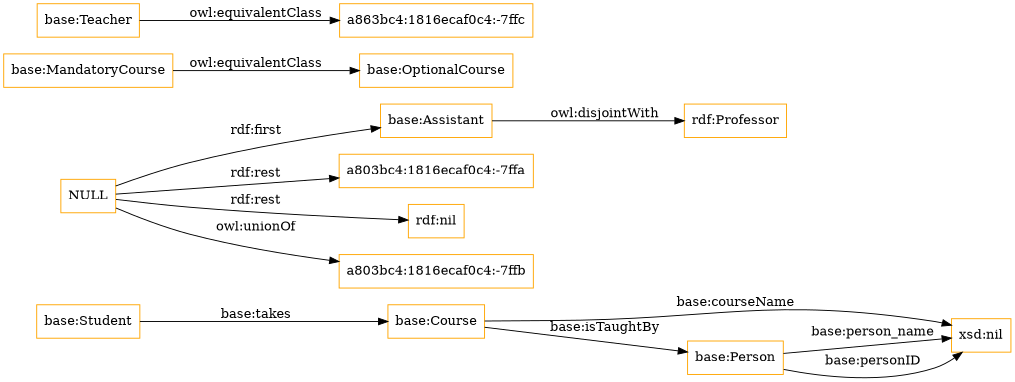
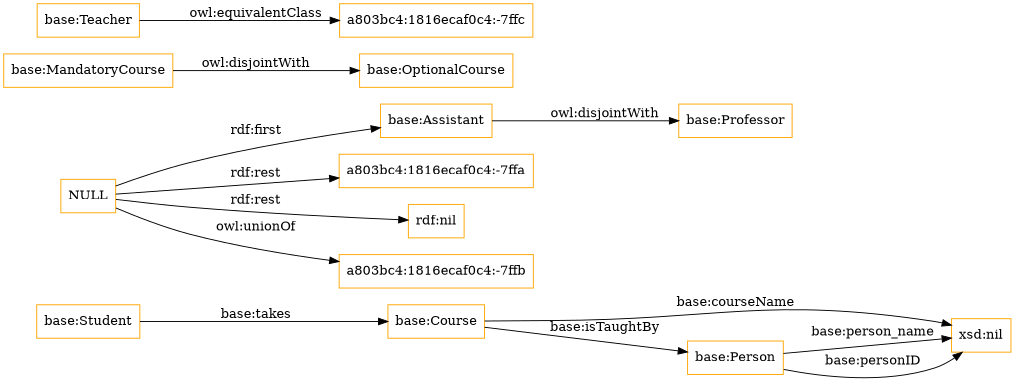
  digraph {
    rankdir=LR
    node [color=orange shape=rectangle]
    n1 [label="xsd:nil"]
    "base:Person"
    "base:Course"
    "base:Assistant"
-   "base:Professor" [label="rdf:Professor"]
+   "base:Professor"
    "base:MandatoryCourse"
    "base:OptionalCourse"
    "base:Student"
    "base:Teacher"
-   "a803bc4:1816ecaf0c4:-7ffc" [label="a863bc4:1816ecaf0c4:-7ffc"]
+   "a803bc4:1816ecaf0c4:-7ffc"
    NULL
    "a803bc4:1816ecaf0c4:-7ffa"
    "rdf:nil"
    "a803bc4:1816ecaf0c4:-7ffb"
    "base:Person" -> n1 [label="base:person_name"]
    "base:Person" -> n1 [label="base:personID"]
    "base:Course" -> n1 [label="base:courseName"]
    "base:Course" -> "base:Person" [label="base:isTaughtBy"]
    "base:Assistant" -> "base:Professor" [label="owl:disjointWith"]
-   "base:MandatoryCourse" -> "base:OptionalCourse" [label="owl:equivalentClass"]
+   "base:MandatoryCourse" -> "base:OptionalCourse" [label="owl:disjointWith"]
    "base:Student" -> "base:Course" [label="base:takes"]
    "base:Teacher" -> "a803bc4:1816ecaf0c4:-7ffc" [label="owl:equivalentClass"]
    NULL -> "base:Assistant" [label="rdf:first"]
    NULL -> "a803bc4:1816ecaf0c4:-7ffa" [label="rdf:rest"]
    NULL -> "rdf:nil" [label="rdf:rest"]
    NULL -> "a803bc4:1816ecaf0c4:-7ffb" [label="owl:unionOf"]
  }
